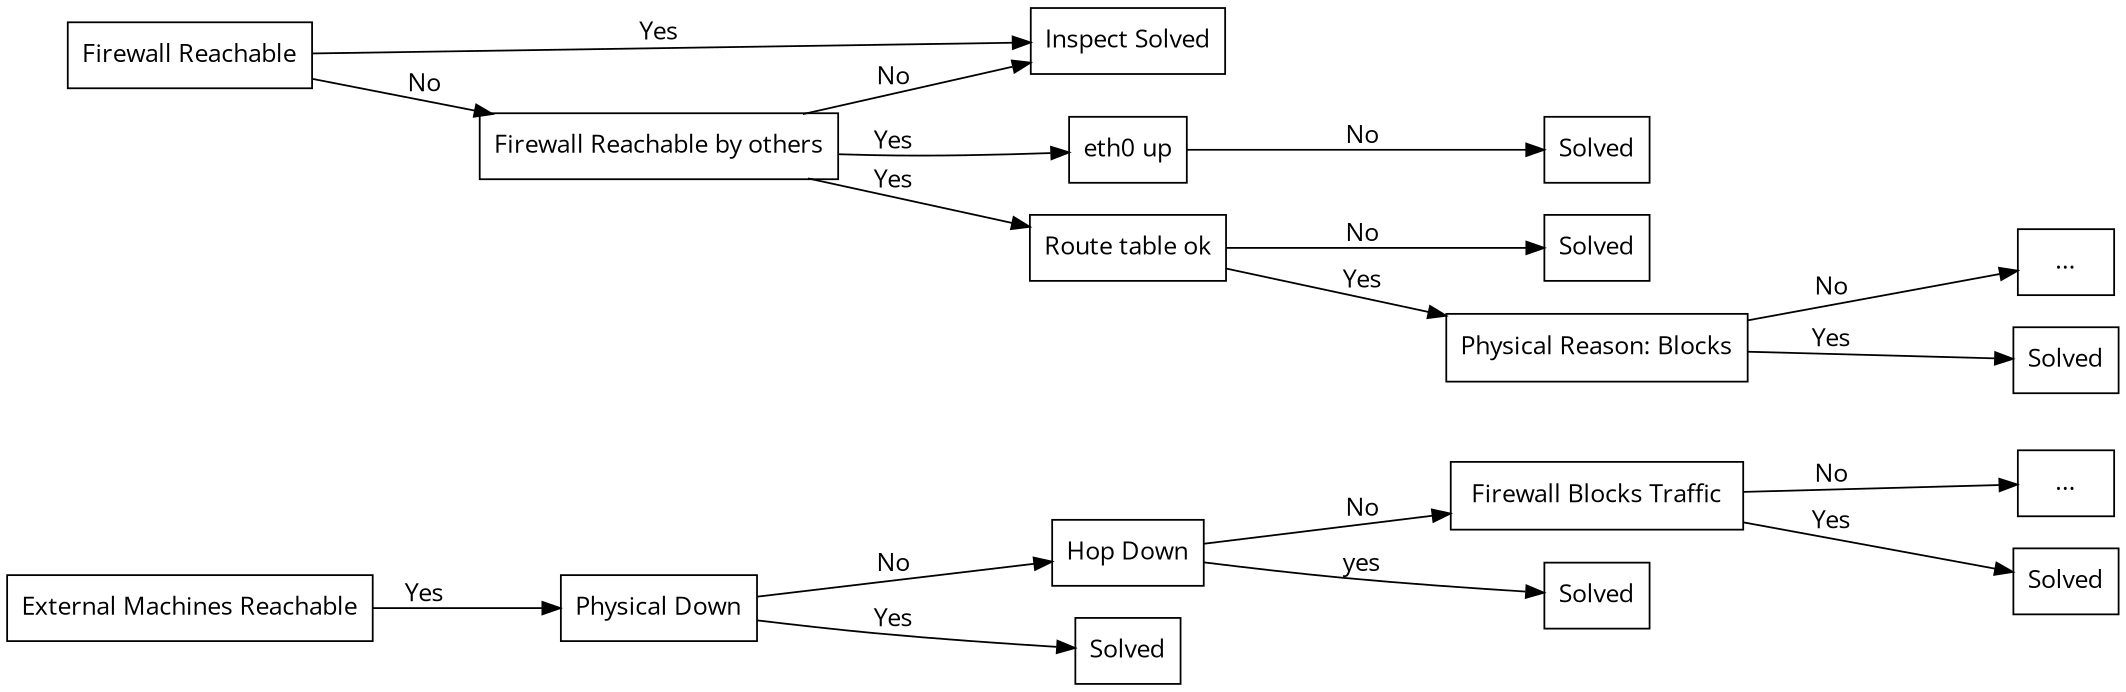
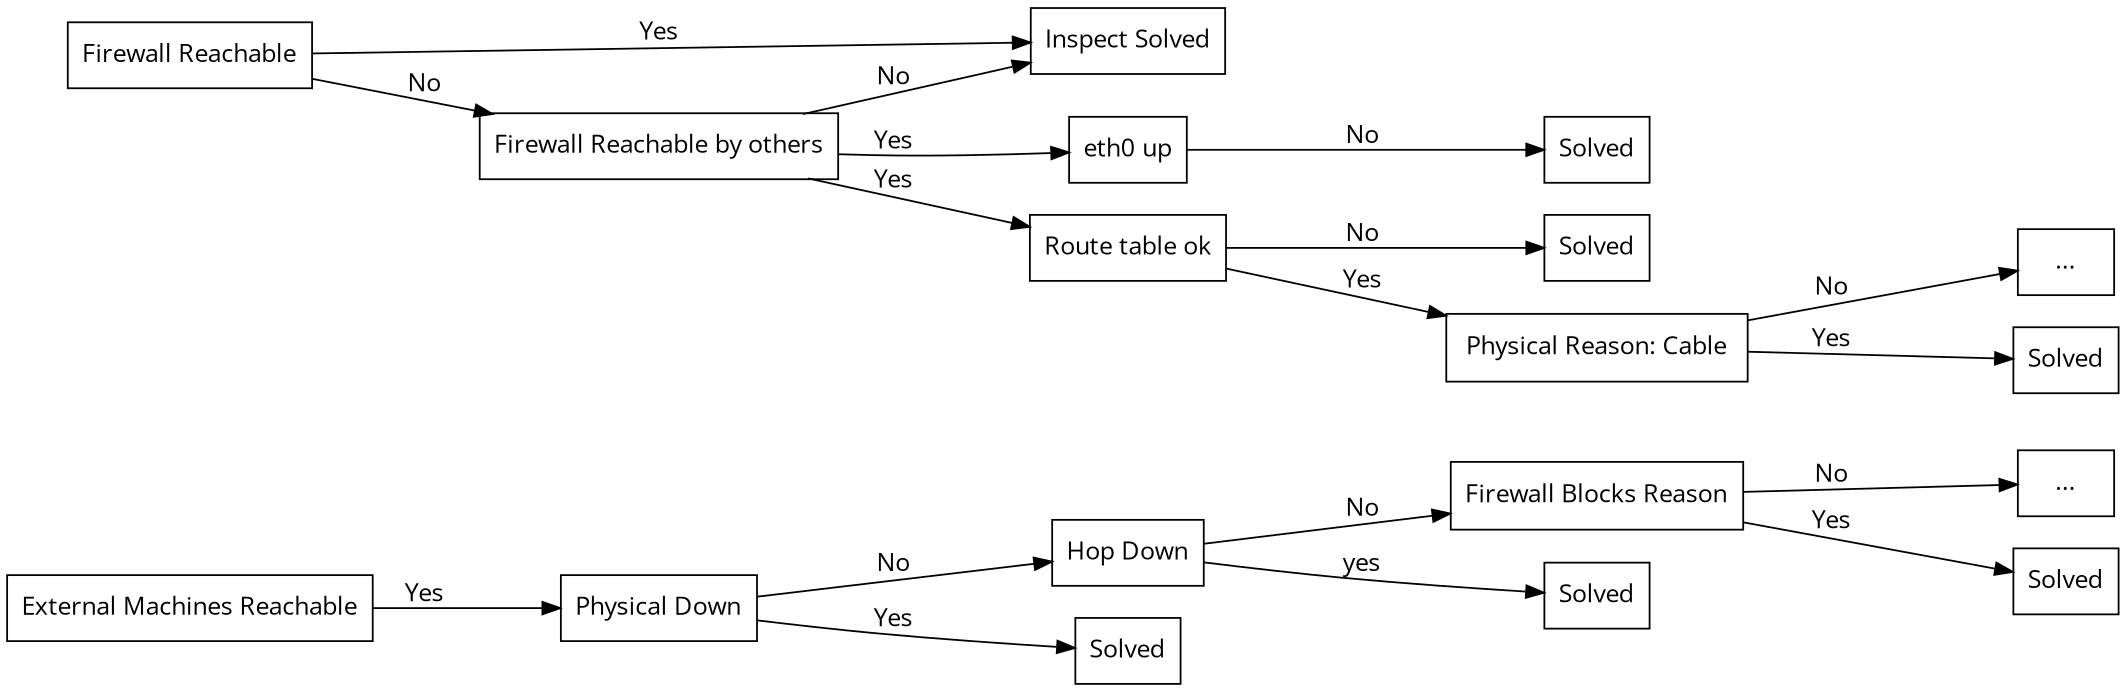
  digraph {
    compound=true
    fontname="Open Sans"
    rankdir=LR
    ranksep=equally
    node [fontname="Open Sans" shape=record]
    edge [fontname="Open Sans"]
    n1 [label="Physical Down"]
    "External Machines Reachable"
    "Hop Down"
    n4 [label=Solved]
    n5 [label="Inspect Solved"]
    "Firewall Reachable"
    "Firewall Reachable by others"
-   "Firewall Blocks Traffic"
+   "Firewall Blocks Traffic" [label="Firewall Blocks Reason"]
    n9 [label=Solved]
    "eth0 up"
    "Route table ok"
    n12 [label="..."]
    Solved
    n14 [label=Solved]
    n15 [label=Solved]
-   "Physical Reason: Cable" [label="Physical Reason: Blocks"]
+   "Physical Reason: Cable"
    n17 [label="..."]
    n18 [label=Solved]
    n1 -> "Hop Down" [label=No]
    n1 -> n4 [label=Yes]
    "External Machines Reachable" -> n1 [label=Yes]
    "Hop Down" -> "Firewall Blocks Traffic" [label=No]
    "Hop Down" -> n9 [label=yes]
    "Firewall Reachable" -> n5 [label=Yes]
    "Firewall Reachable" -> "Firewall Reachable by others" [label=No]
    "Firewall Reachable by others" -> n5 [label=No]
    "Firewall Reachable by others" -> "eth0 up" [label=Yes]
    "Firewall Reachable by others" -> "Route table ok" [label=Yes]
    "Firewall Blocks Traffic" -> n12 [label=No]
    "Firewall Blocks Traffic" -> Solved [label=Yes]
    "eth0 up" -> n14 [label=No]
    "Route table ok" -> n15 [label=No]
    "Route table ok" -> "Physical Reason: Cable" [label=Yes]
    "Physical Reason: Cable" -> n17 [label=No]
    "Physical Reason: Cable" -> n18 [label=Yes]
  }
